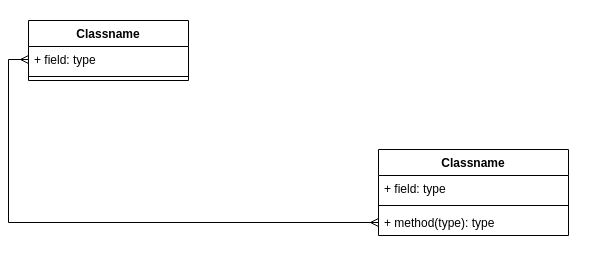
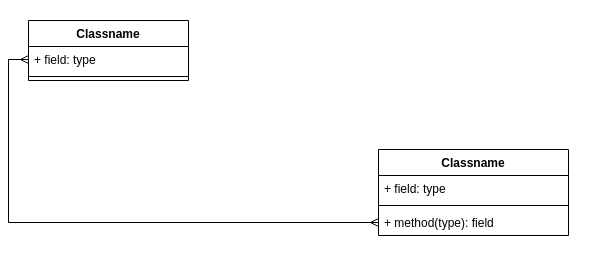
  <mxCell id="0" />
  <mxCell id="1" parent="0" />
  <mxCell id="2" value="Classname" style="swimlane;fontStyle=1;align=center;verticalAlign=top;childLayout=stackLayout;horizontal=1;startSize=26;horizontalStack=0;resizeParent=1;resizeParentMax=0;resizeLast=0;collapsible=1;marginBottom=0;" vertex="1" parent="1"><mxGeometry x="20" y="20" width="160" height="60" as="geometry" /></mxCell>
  <mxCell id="3" value="+ field: type" style="text;strokeColor=none;fillColor=none;align=left;verticalAlign=top;spacingLeft=4;spacingRight=4;overflow=hidden;rotatable=0;points=[[0,0.5],[1,0.5]];portConstraint=eastwest;" vertex="1" parent="2"><mxGeometry y="26" width="160" height="26" as="geometry" /></mxCell>
  <mxCell id="4" value="" style="line;strokeWidth=1;fillColor=none;align=left;verticalAlign=middle;spacingTop=-1;spacingLeft=3;spacingRight=3;rotatable=0;labelPosition=right;points=[];portConstraint=eastwest;" vertex="1" parent="2"><mxGeometry y="52" width="160" height="8" as="geometry" /></mxCell>
  <mxCell id="5" value="Classname" style="swimlane;fontStyle=1;align=center;verticalAlign=top;childLayout=stackLayout;horizontal=1;startSize=26;horizontalStack=0;resizeParent=1;resizeParentMax=0;resizeLast=0;collapsible=1;marginBottom=0;" vertex="1" parent="1"><mxGeometry x="370" y="149" width="190" height="86" as="geometry" /></mxCell>
  <mxCell id="6" value="+ field: type" style="text;strokeColor=none;fillColor=none;align=left;verticalAlign=top;spacingLeft=4;spacingRight=4;overflow=hidden;rotatable=0;points=[[0,0.5],[1,0.5]];portConstraint=eastwest;" vertex="1" parent="5"><mxGeometry y="26" width="190" height="26" as="geometry" /></mxCell>
  <mxCell id="7" value="" style="line;strokeWidth=1;fillColor=none;align=left;verticalAlign=middle;spacingTop=-1;spacingLeft=3;spacingRight=3;rotatable=0;labelPosition=right;points=[];portConstraint=eastwest;" vertex="1" parent="5"><mxGeometry y="52" width="190" height="8" as="geometry" /></mxCell>
- <mxCell id="8" value="+ method(type): type" style="text;strokeColor=none;fillColor=none;align=left;verticalAlign=top;spacingLeft=4;spacingRight=4;overflow=hidden;rotatable=0;points=[[0,0.5],[1,0.5]];portConstraint=eastwest;" vertex="1" parent="5"><mxGeometry y="60" width="190" height="26" as="geometry" /></mxCell>
+ <mxCell id="8" value="+ method(type): field" style="text;strokeColor=none;fillColor=none;align=left;verticalAlign=top;spacingLeft=4;spacingRight=4;overflow=hidden;rotatable=0;points=[[0,0.5],[1,0.5]];portConstraint=eastwest;" vertex="1" parent="5"><mxGeometry y="60" width="190" height="26" as="geometry" /></mxCell>
  <mxCell id="9" style="edgeStyle=orthogonalEdgeStyle;rounded=0;orthogonalLoop=1;jettySize=auto;html=1;exitX=0;exitY=0.5;exitDx=0;exitDy=0;entryX=0;entryY=0.5;entryDx=0;entryDy=0;endArrow=ERmany;endFill=0;startArrow=ERmany;startFill=0;" edge="1" parent="1" source="3" target="8"><mxGeometry relative="1" as="geometry" /></mxCell>
